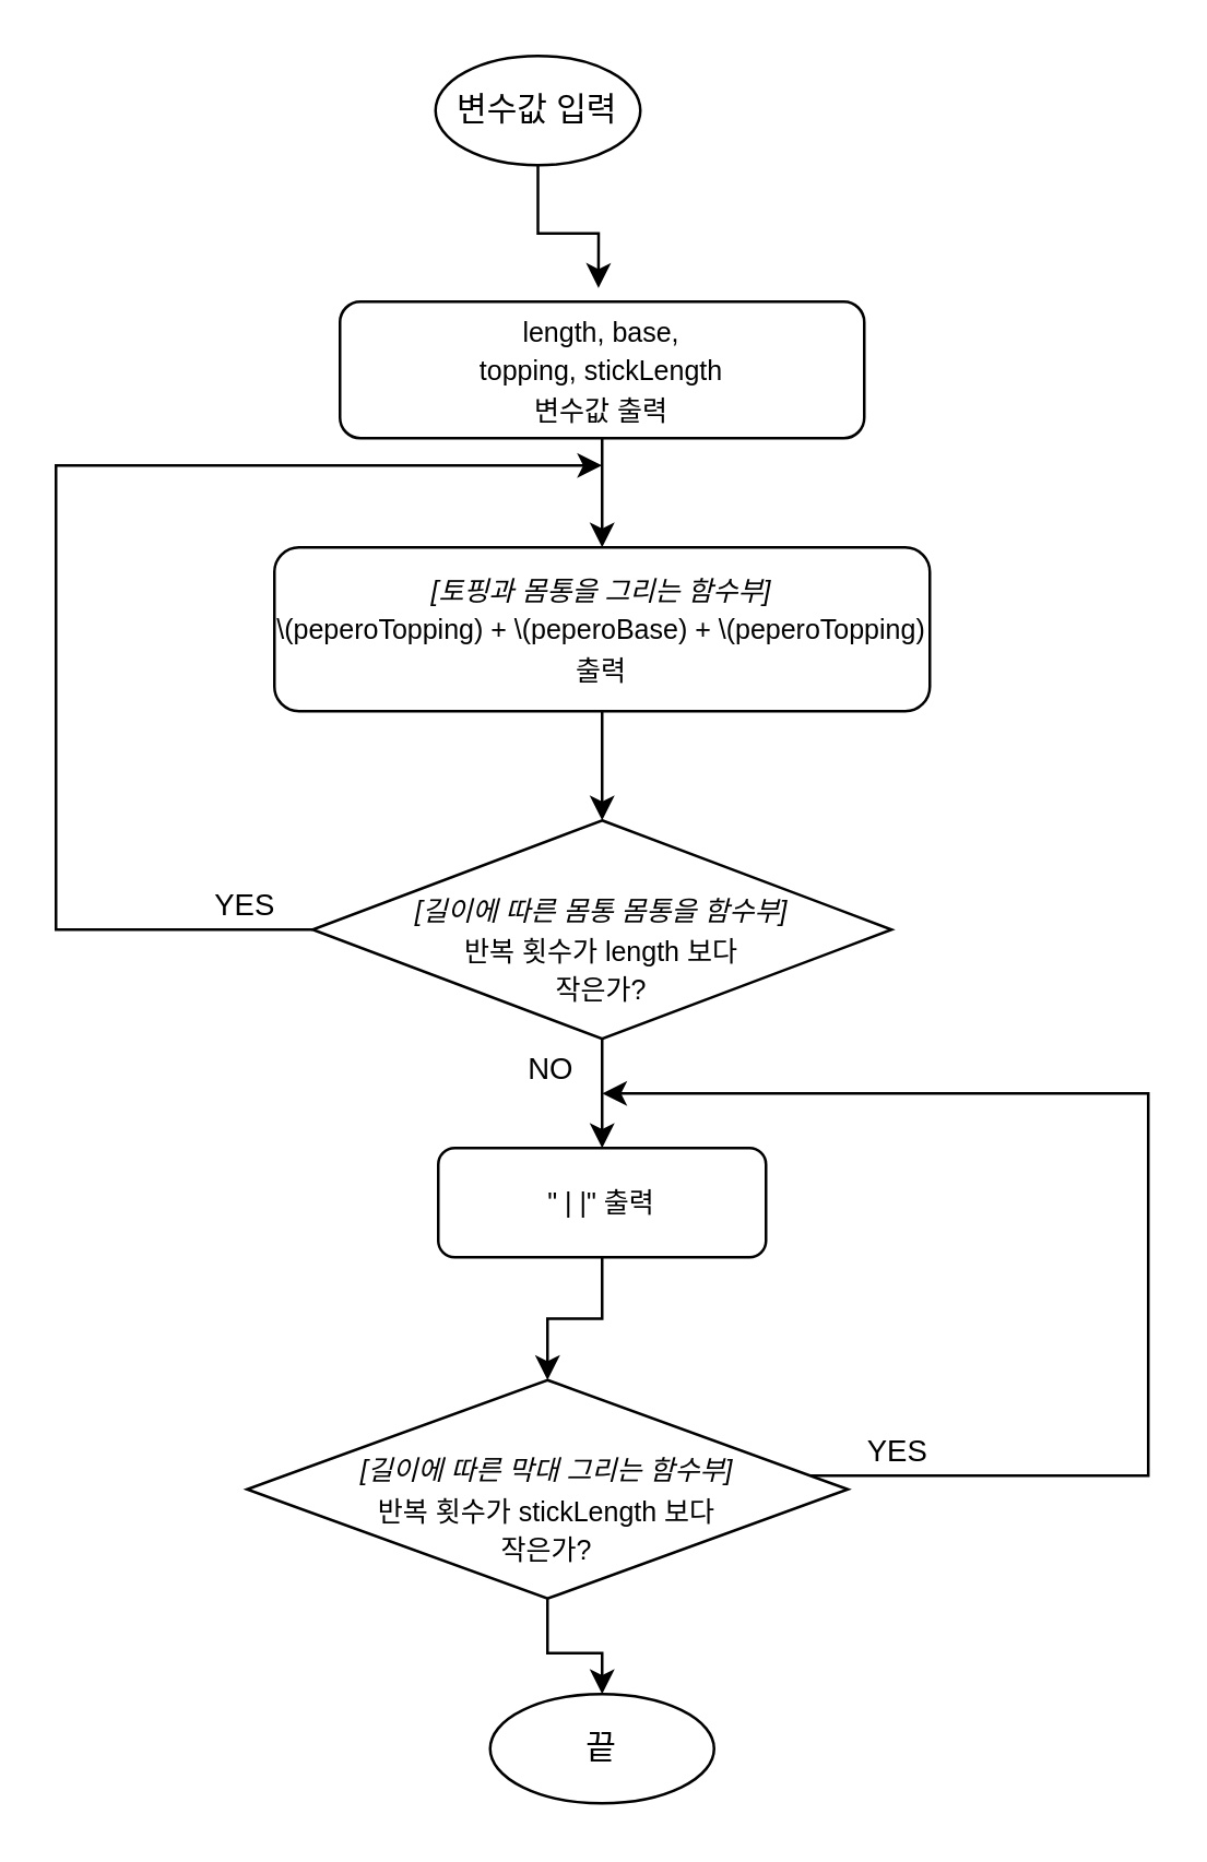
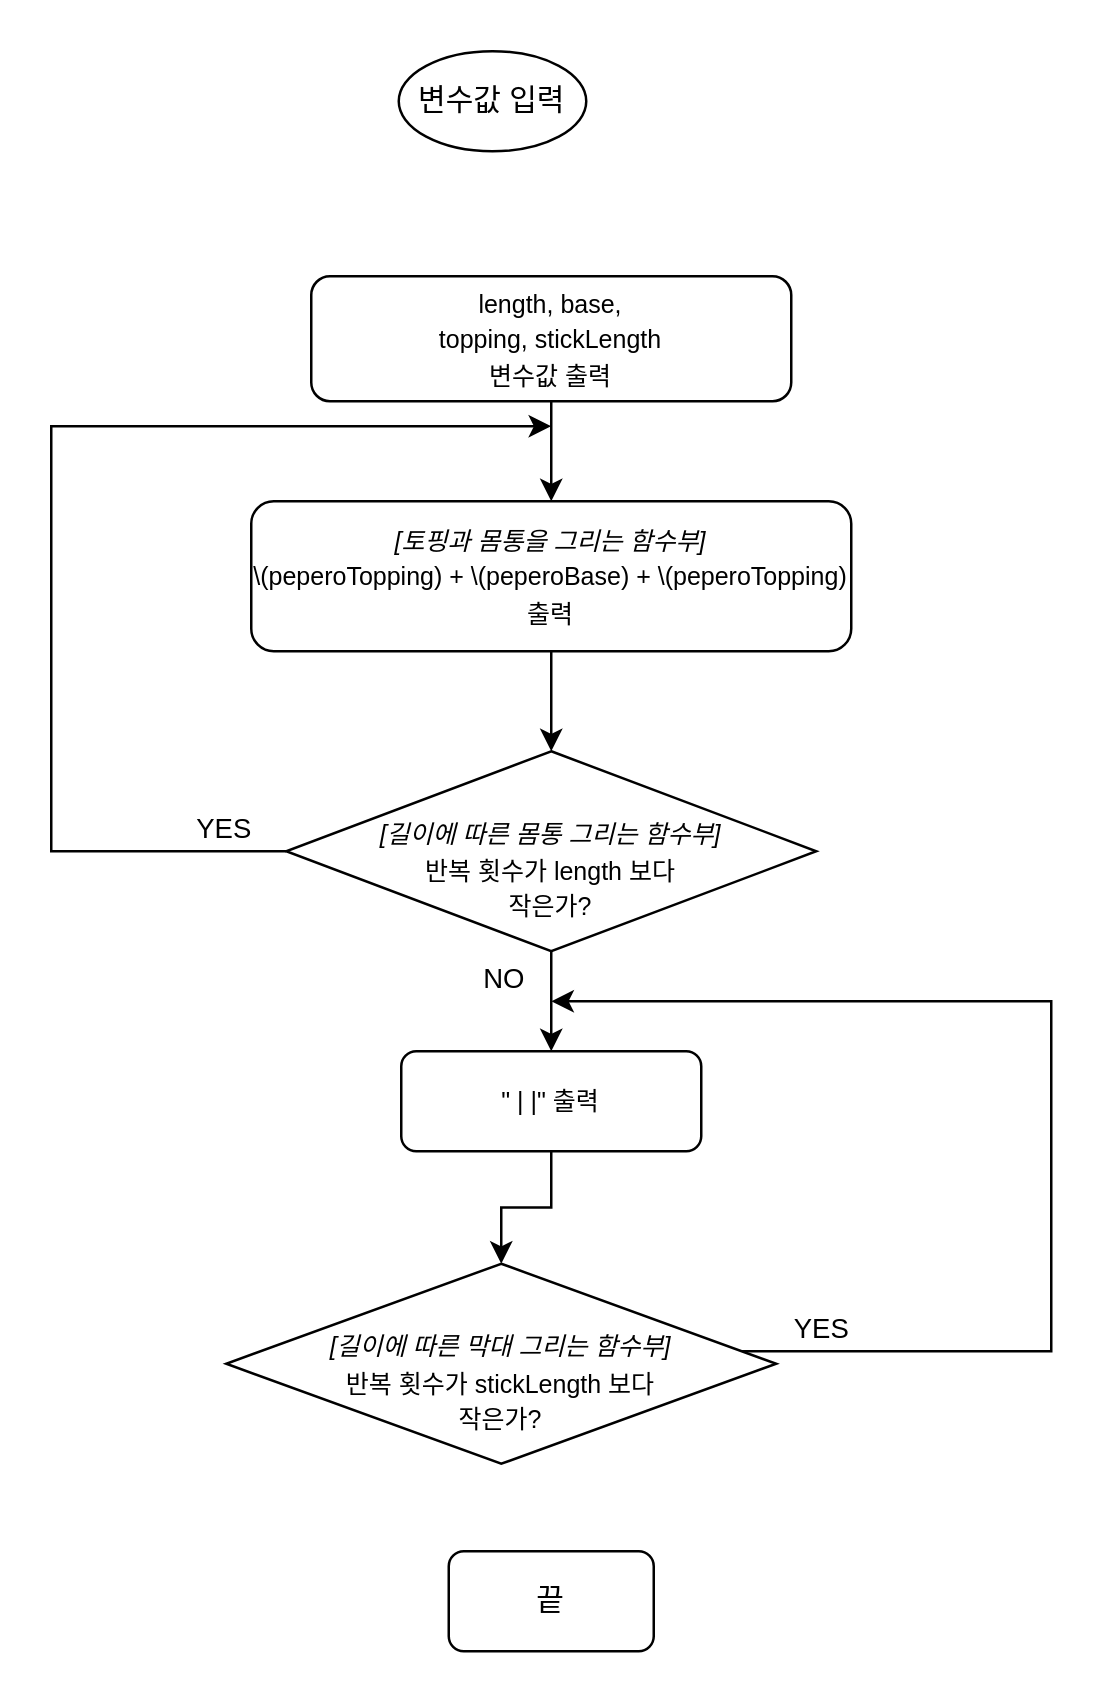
  <mxCell id="0" />
  <mxCell id="1" parent="0" />
  <mxCell id="2" value="변수값 입력" style="ellipse;whiteSpace=wrap;html=1;" parent="1" vertex="1"><mxGeometry x="159" y="20" width="75" height="40" as="geometry" /></mxCell>
  <mxCell id="3" value="" style="edgeStyle=orthogonalEdgeStyle;rounded=0;orthogonalLoop=1;jettySize=auto;html=1;" parent="1" source="4" target="6" edge="1"><mxGeometry relative="1" as="geometry" /></mxCell>
  <mxCell id="4" value="&lt;font style=&quot;font-size: 10px;&quot;&gt;length, base, &lt;br&gt;topping, stickLength &lt;br&gt;변수값 출력&lt;/font&gt;" style="rounded=1;whiteSpace=wrap;html=1;" parent="1" vertex="1"><mxGeometry x="124" y="110" width="192" height="50" as="geometry" /></mxCell>
  <mxCell id="5" value="" style="edgeStyle=orthogonalEdgeStyle;rounded=0;orthogonalLoop=1;jettySize=auto;html=1;" parent="1" source="6" target="11" edge="1"><mxGeometry relative="1" as="geometry" /></mxCell>
  <mxCell id="6" value="&lt;font style=&quot;font-size: 10px;&quot;&gt;&lt;i&gt;[토핑과 몸통을 그리는 함수부]&lt;br&gt;&lt;/i&gt;&lt;/font&gt;&lt;font style=&quot;font-size: 10px;&quot;&gt;\(peperoTopping) + \(peperoBase) + \(peperoTopping)&lt;br&gt;출력&lt;/font&gt;" style="rounded=1;whiteSpace=wrap;html=1;" parent="1" vertex="1"><mxGeometry x="100" y="200" width="240" height="60" as="geometry" /></mxCell>
  <mxCell id="7" style="edgeStyle=orthogonalEdgeStyle;rounded=0;orthogonalLoop=1;jettySize=auto;html=1;" parent="1" source="11" edge="1"><mxGeometry relative="1" as="geometry"><mxPoint x="220" y="170" as="targetPoint" /><Array as="points"><mxPoint x="20" y="340" /><mxPoint x="20" y="170" /></Array></mxGeometry></mxCell>
  <mxCell id="8" value="YES" style="edgeLabel;html=1;align=center;verticalAlign=middle;resizable=0;points=[];" parent="7" vertex="1" connectable="0"><mxGeometry x="-0.916" y="1" relative="1" as="geometry"><mxPoint x="-7" y="-11" as="offset" /></mxGeometry></mxCell>
  <mxCell id="9" value="" style="edgeStyle=orthogonalEdgeStyle;rounded=0;orthogonalLoop=1;jettySize=auto;html=1;" parent="1" source="11" target="18" edge="1"><mxGeometry relative="1" as="geometry" /></mxCell>
  <mxCell id="10" value="NO" style="edgeLabel;html=1;align=center;verticalAlign=middle;resizable=0;points=[];" parent="9" vertex="1" connectable="0"><mxGeometry x="-0.306" y="-1" relative="1" as="geometry"><mxPoint x="-19" y="-4" as="offset" /></mxGeometry></mxCell>
- <mxCell id="11" value="&lt;i&gt;&lt;font style=&quot;font-size: 10px;&quot;&gt;&lt;br&gt;[길이에 따른 몸통 몸통을 함수부]&lt;/font&gt;&lt;br&gt;&lt;/i&gt;&lt;font style=&quot;font-size: 10px;&quot;&gt;반복 횟수가 length 보다 &lt;br&gt;작은가?&lt;/font&gt;" style="rhombus;whiteSpace=wrap;html=1;" parent="1" vertex="1"><mxGeometry x="114" y="300" width="212" height="80" as="geometry" /></mxCell>
- <mxCell id="12" style="edgeStyle=orthogonalEdgeStyle;rounded=0;orthogonalLoop=1;jettySize=auto;html=1;entryX=0.493;entryY=-0.1;entryDx=0;entryDy=0;entryPerimeter=0;" parent="1" source="2" target="4" edge="1"><mxGeometry relative="1" as="geometry" /></mxCell>
+ <mxCell id="11" value="&lt;i&gt;&lt;font style=&quot;font-size: 10px;&quot;&gt;&lt;br&gt;[길이에 따른 몸통 그리는 함수부]&lt;/font&gt;&lt;br&gt;&lt;/i&gt;&lt;font style=&quot;font-size: 10px;&quot;&gt;반복 횟수가 length 보다 &lt;br&gt;작은가?&lt;/font&gt;" style="rhombus;whiteSpace=wrap;html=1;" parent="1" vertex="1"><mxGeometry x="114" y="300" width="212" height="80" as="geometry" /></mxCell>
  <mxCell id="13" style="edgeStyle=orthogonalEdgeStyle;rounded=0;orthogonalLoop=1;jettySize=auto;html=1;" parent="1" source="16" edge="1"><mxGeometry relative="1" as="geometry"><mxPoint x="220" y="400" as="targetPoint" /><Array as="points"><mxPoint x="420" y="540" /><mxPoint x="420" y="400" /></Array></mxGeometry></mxCell>
  <mxCell id="14" value="YES" style="edgeLabel;html=1;align=center;verticalAlign=middle;resizable=0;points=[];" parent="13" vertex="1" connectable="0"><mxGeometry x="-0.865" y="-3" relative="1" as="geometry"><mxPoint y="-13" as="offset" /></mxGeometry></mxCell>
- <mxCell id="15" value="" style="edgeStyle=orthogonalEdgeStyle;rounded=0;orthogonalLoop=1;jettySize=auto;html=1;" parent="1" source="16" target="19" edge="1"><mxGeometry relative="1" as="geometry" /></mxCell>
  <mxCell id="16" value="&lt;br&gt;&lt;font style=&quot;font-size: 10px;&quot;&gt;&lt;i&gt;[길이에 따른 막대 그리는 함수부]&lt;br&gt;&lt;/i&gt;&lt;/font&gt;&lt;font style=&quot;font-size: 10px;&quot;&gt;반복 횟수가 stickLength 보다 &lt;br&gt;작은가?&lt;/font&gt;" style="rhombus;whiteSpace=wrap;html=1;" parent="1" vertex="1"><mxGeometry x="90" y="505" width="220" height="80" as="geometry" /></mxCell>
  <mxCell id="17" value="" style="edgeStyle=orthogonalEdgeStyle;rounded=0;orthogonalLoop=1;jettySize=auto;html=1;" parent="1" source="18" target="16" edge="1"><mxGeometry relative="1" as="geometry" /></mxCell>
  <mxCell id="18" value="&lt;font style=&quot;font-size: 10px;&quot;&gt;&quot; | |&quot; 출력&lt;/font&gt;" style="rounded=1;whiteSpace=wrap;html=1;" parent="1" vertex="1"><mxGeometry x="160" y="420" width="120" height="40" as="geometry" /></mxCell>
- <mxCell id="19" value="끝" style="ellipse;whiteSpace=wrap;html=1;" parent="1" vertex="1"><mxGeometry x="179" y="620" width="82" height="40" as="geometry" /></mxCell>
+ <mxCell id="19" value="끝" style="whiteSpace=wrap;html=1;rounded=1;" parent="1" vertex="1"><mxGeometry x="179" y="620" width="82" height="40" as="geometry" /></mxCell>
